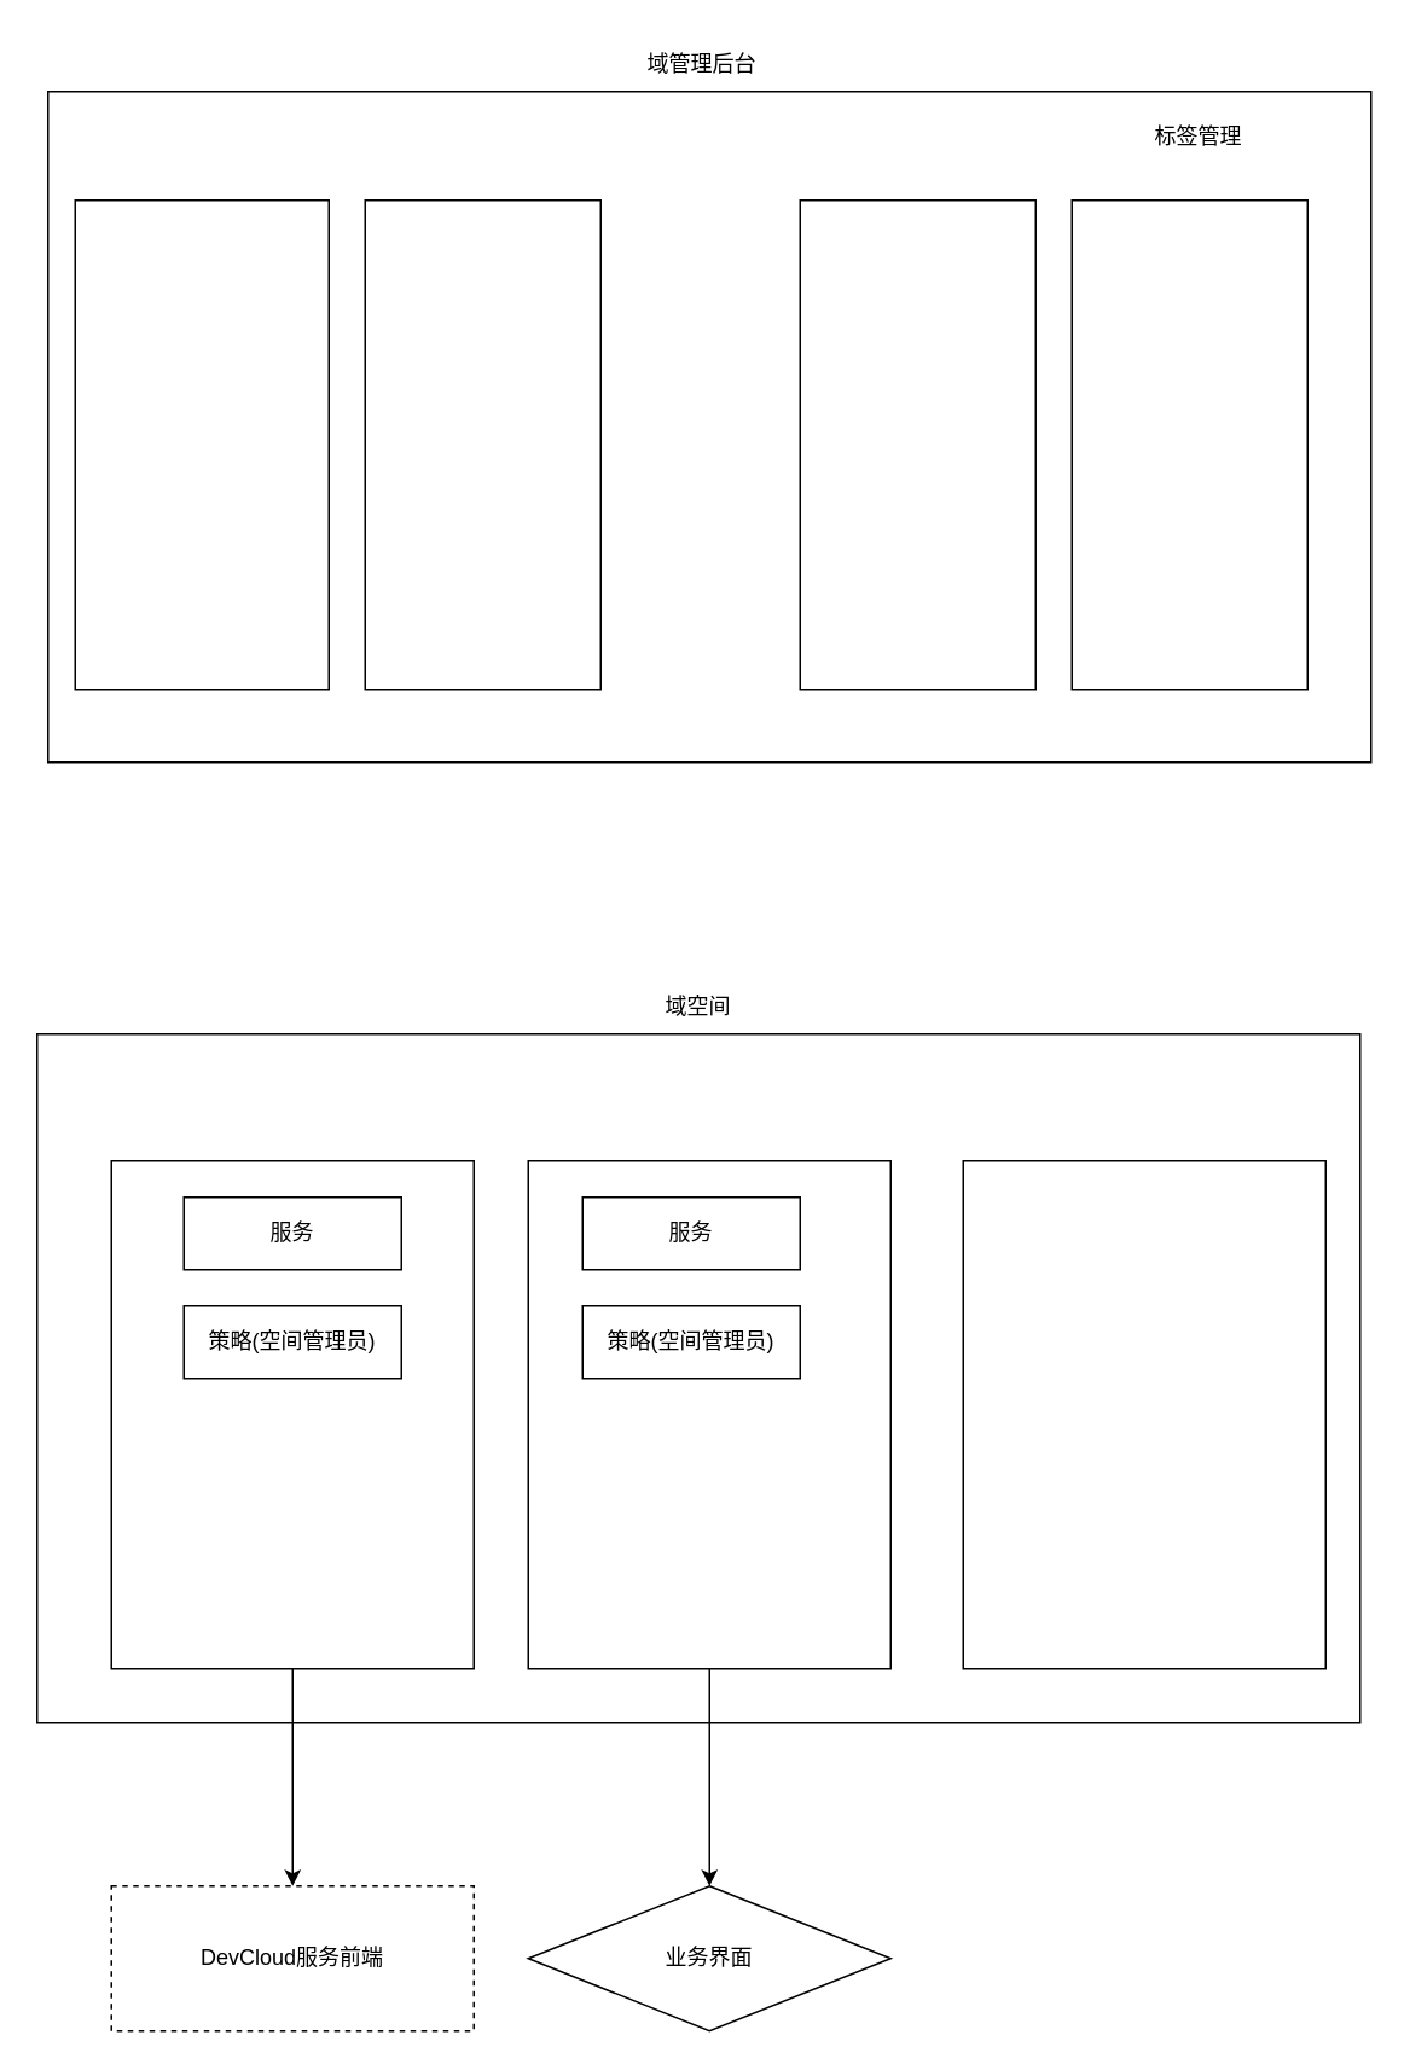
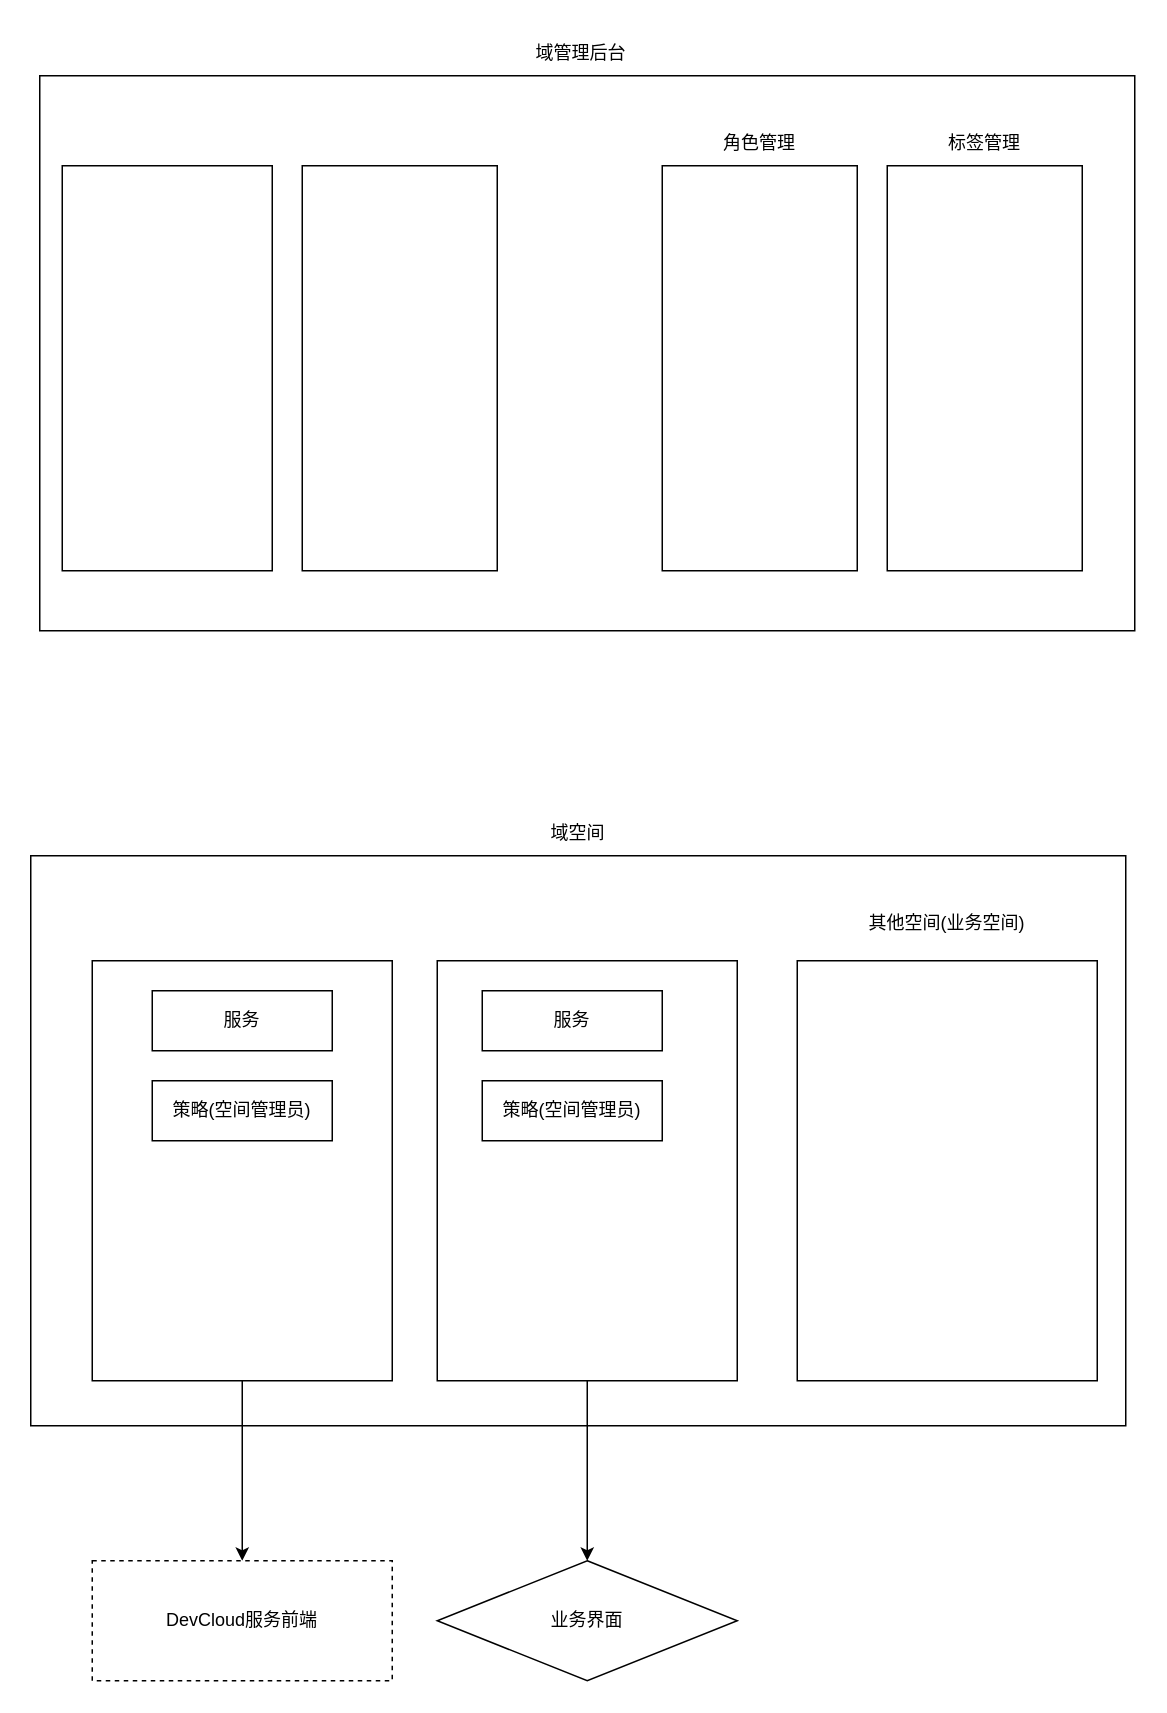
  <mxCell id="0" />
  <mxCell id="1" parent="0" />
  <mxCell id="2" value="" style="rounded=0;whiteSpace=wrap;html=1;" parent="1" vertex="1"><mxGeometry x="20" y="570" width="730" height="380" as="geometry" /></mxCell>
  <mxCell id="3" style="edgeStyle=none;html=1;exitX=0.5;exitY=1;exitDx=0;exitDy=0;entryX=0.5;entryY=0;entryDx=0;entryDy=0;" parent="1" source="4" target="14" edge="1"><mxGeometry relative="1" as="geometry" /></mxCell>
  <mxCell id="4" value="" style="rounded=0;whiteSpace=wrap;html=1;" parent="1" vertex="1"><mxGeometry x="291" y="640" width="200" height="280" as="geometry" /></mxCell>
  <mxCell id="5" value="域空间" style="text;html=1;strokeColor=none;fillColor=none;align=center;verticalAlign=middle;whiteSpace=wrap;rounded=0;" parent="1" vertex="1"><mxGeometry x="355" y="540" width="60" height="30" as="geometry" /></mxCell>
  <mxCell id="6" style="edgeStyle=none;html=1;exitX=0.5;exitY=1;exitDx=0;exitDy=0;entryX=0.5;entryY=0;entryDx=0;entryDy=0;" parent="1" source="7" target="12" edge="1"><mxGeometry relative="1" as="geometry" /></mxCell>
  <mxCell id="7" value="" style="rounded=0;whiteSpace=wrap;html=1;" parent="1" vertex="1"><mxGeometry x="61" y="640" width="200" height="280" as="geometry" /></mxCell>
  <mxCell id="8" value="" style="rounded=0;whiteSpace=wrap;html=1;" parent="1" vertex="1"><mxGeometry x="531" y="640" width="200" height="280" as="geometry" /></mxCell>
+ <mxCell id="9" value="其他空间(业务空间)" style="text;html=1;strokeColor=none;fillColor=none;align=center;verticalAlign=middle;whiteSpace=wrap;rounded=0;" parent="1" vertex="1"><mxGeometry x="571" y="600" width="120" height="30" as="geometry" /></mxCell>
  <mxCell id="10" value="服务" style="rounded=0;whiteSpace=wrap;html=1;" parent="1" vertex="1"><mxGeometry x="321" y="660" width="120" height="40" as="geometry" /></mxCell>
  <mxCell id="11" value="服务" style="rounded=0;whiteSpace=wrap;html=1;" parent="1" vertex="1"><mxGeometry x="101" y="660" width="120" height="40" as="geometry" /></mxCell>
  <mxCell id="12" value="DevCloud服务前端" style="rounded=0;whiteSpace=wrap;html=1;dashed=1;" parent="1" vertex="1"><mxGeometry x="61" y="1040" width="200" height="80" as="geometry" /></mxCell>
  <mxCell id="13" value="策略(空间管理员)" style="rounded=0;whiteSpace=wrap;html=1;" parent="1" vertex="1"><mxGeometry x="101" y="720" width="120" height="40" as="geometry" /></mxCell>
  <mxCell id="14" value="业务界面" style="rhombus;whiteSpace=wrap;html=1;" parent="1" vertex="1"><mxGeometry x="291" y="1040" width="200" height="80" as="geometry" /></mxCell>
  <mxCell id="15" value="" style="rounded=0;whiteSpace=wrap;html=1;" parent="1" vertex="1"><mxGeometry x="26" y="50" width="730" height="370" as="geometry" /></mxCell>
  <mxCell id="16" value="域管理后台" style="text;html=1;strokeColor=none;fillColor=none;align=center;verticalAlign=middle;whiteSpace=wrap;rounded=0;" parent="1" vertex="1"><mxGeometry x="347" y="20" width="80" height="30" as="geometry" /></mxCell>
  <mxCell id="17" value="" style="rounded=0;whiteSpace=wrap;html=1;" parent="1" vertex="1"><mxGeometry x="41" y="110" width="140" height="270" as="geometry" /></mxCell>
  <mxCell id="18" value="" style="rounded=0;whiteSpace=wrap;html=1;" parent="1" vertex="1"><mxGeometry x="201" y="110" width="130" height="270" as="geometry" /></mxCell>
  <mxCell id="19" value="" style="rounded=0;whiteSpace=wrap;html=1;" parent="1" vertex="1"><mxGeometry x="441" y="110" width="130" height="270" as="geometry" /></mxCell>
+ <mxCell id="20" value="角色管理" style="text;html=1;strokeColor=none;fillColor=none;align=center;verticalAlign=middle;whiteSpace=wrap;rounded=0;" parent="1" vertex="1"><mxGeometry x="476" y="80" width="60" height="30" as="geometry" /></mxCell>
  <mxCell id="21" value="" style="rounded=0;whiteSpace=wrap;html=1;" parent="1" vertex="1"><mxGeometry x="591" y="110" width="130" height="270" as="geometry" /></mxCell>
- <mxCell id="22" value="标签管理" style="text;html=1;strokeColor=none;fillColor=none;align=center;verticalAlign=middle;whiteSpace=wrap;rounded=0;" parent="1" vertex="1"><mxGeometry x="631" y="60" width="60" height="30" as="geometry" /></mxCell>
+ <mxCell id="22" value="标签管理" style="text;html=1;strokeColor=none;fillColor=none;align=center;verticalAlign=middle;whiteSpace=wrap;rounded=0;" parent="1" vertex="1"><mxGeometry x="626" y="80" width="60" height="30" as="geometry" /></mxCell>
  <mxCell id="23" value="策略(空间管理员)" style="rounded=0;whiteSpace=wrap;html=1;" parent="1" vertex="1"><mxGeometry x="321" y="720" width="120" height="40" as="geometry" /></mxCell>
